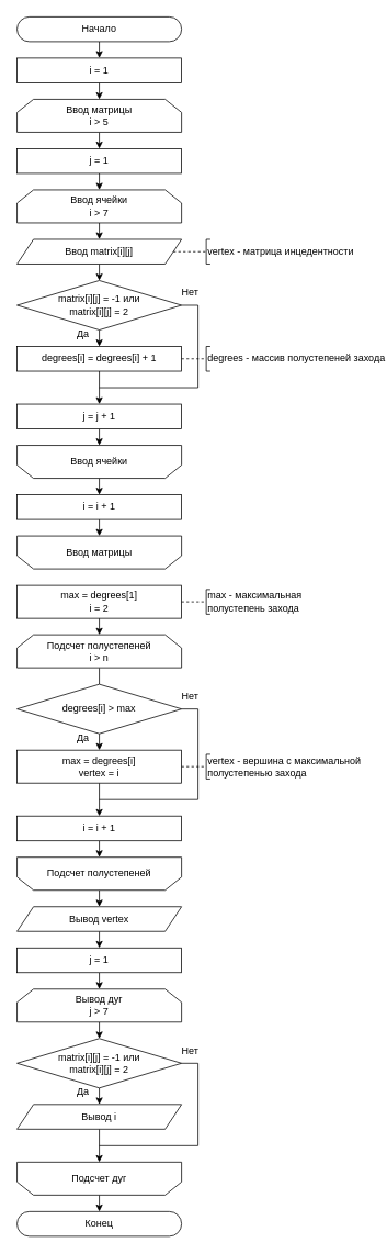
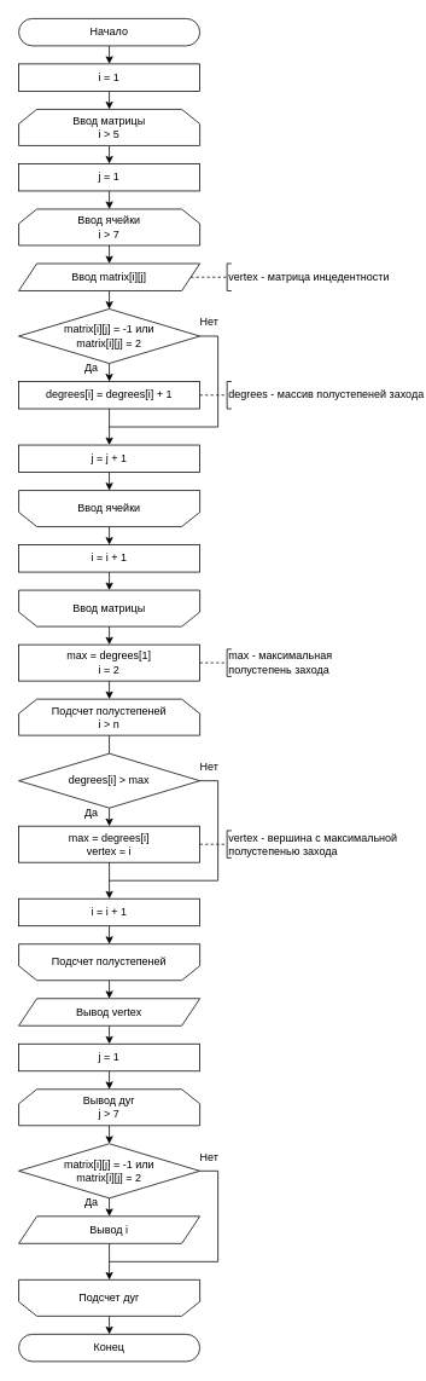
  <mxCell id="0" />
  <mxCell id="1" parent="0" />
  <mxCell id="2" style="edgeStyle=none;html=1;" edge="1" parent="1" source="3" target="5"><mxGeometry relative="1" as="geometry" /></mxCell>
  <mxCell id="3" value="Начало" style="rounded=1;whiteSpace=wrap;html=1;arcSize=50;" vertex="1" parent="1"><mxGeometry x="20" y="20" width="200" height="30" as="geometry" /></mxCell>
  <mxCell id="4" style="edgeStyle=none;html=1;" edge="1" parent="1" source="5" target="7"><mxGeometry relative="1" as="geometry" /></mxCell>
  <mxCell id="5" value="i = 1" style="rounded=0;whiteSpace=wrap;html=1;" vertex="1" parent="1"><mxGeometry x="20" y="70" width="200" height="30" as="geometry" /></mxCell>
  <mxCell id="6" style="edgeStyle=none;html=1;" edge="1" parent="1" source="7" target="9"><mxGeometry relative="1" as="geometry" /></mxCell>
  <mxCell id="7" value="Ввод матрицы&lt;br&gt;&lt;div&gt;&lt;font style=&quot;color: rgb(0, 0, 0);&quot;&gt;i &amp;gt; 5&lt;/font&gt;&lt;/div&gt;" style="shape=loopLimit;whiteSpace=wrap;html=1;" vertex="1" parent="1"><mxGeometry x="20" y="120" width="200" height="40" as="geometry" /></mxCell>
  <mxCell id="8" style="edgeStyle=none;html=1;" edge="1" parent="1" source="9" target="27"><mxGeometry relative="1" as="geometry" /></mxCell>
  <mxCell id="9" value="j = 1" style="rounded=0;whiteSpace=wrap;html=1;" vertex="1" parent="1"><mxGeometry x="20" y="180" width="200" height="30" as="geometry" /></mxCell>
  <mxCell id="10" style="edgeStyle=none;html=1;" edge="1" parent="1" source="11" target="15"><mxGeometry relative="1" as="geometry" /></mxCell>
  <mxCell id="11" value="Ввод matrix[i][j]" style="shape=parallelogram;perimeter=parallelogramPerimeter;whiteSpace=wrap;html=1;fixedSize=1;" vertex="1" parent="1"><mxGeometry x="20" y="290" width="200" height="30" as="geometry" /></mxCell>
  <mxCell id="12" value="vertex - матрица инцедентности" style="strokeWidth=1;html=1;shape=mxgraph.flowchart.annotation_1;align=left;pointerEvents=1;" vertex="1" parent="1"><mxGeometry x="250" y="290" width="5" height="30" as="geometry" /></mxCell>
  <mxCell id="13" value="" style="endArrow=none;html=1;rounded=0;entryX=0;entryY=0.5;entryDx=0;entryDy=0;entryPerimeter=0;dashed=1;" edge="1" parent="1" target="12"><mxGeometry width="50" height="50" relative="1" as="geometry"><mxPoint x="210" y="305" as="sourcePoint" /><mxPoint x="300" y="295" as="targetPoint" /></mxGeometry></mxCell>
  <mxCell id="14" style="edgeStyle=none;html=1;" edge="1" parent="1" source="15" target="17"><mxGeometry relative="1" as="geometry" /></mxCell>
  <mxCell id="15" value="matrix[i][j] = -1 или&lt;div&gt;&lt;font style=&quot;color: rgb(0, 0, 0);&quot;&gt;matrix[i][j] = 2&lt;/font&gt;&lt;/div&gt;" style="rhombus;whiteSpace=wrap;html=1;" vertex="1" parent="1"><mxGeometry x="20" y="340" width="200" height="60" as="geometry" /></mxCell>
  <mxCell id="16" style="edgeStyle=none;html=1;" edge="1" parent="1" source="17" target="21"><mxGeometry relative="1" as="geometry" /></mxCell>
  <mxCell id="17" value="degrees[i] = degrees[i] + 1" style="rounded=0;whiteSpace=wrap;html=1;" vertex="1" parent="1"><mxGeometry x="20" y="420" width="200" height="30" as="geometry" /></mxCell>
  <mxCell id="18" value="&lt;span style=&quot;color: rgb(0, 0, 0); text-align: center; text-wrap-mode: wrap;&quot;&gt;degrees&lt;/span&gt;&amp;nbsp;- массив полустепеней захода" style="strokeWidth=1;html=1;shape=mxgraph.flowchart.annotation_1;align=left;pointerEvents=1;" vertex="1" parent="1"><mxGeometry x="250" y="420" width="5" height="30" as="geometry" /></mxCell>
  <mxCell id="19" value="" style="endArrow=none;html=1;rounded=0;entryX=0;entryY=0.5;entryDx=0;entryDy=0;entryPerimeter=0;dashed=1;" edge="1" parent="1" target="18"><mxGeometry width="50" height="50" relative="1" as="geometry"><mxPoint x="220" y="435" as="sourcePoint" /><mxPoint x="300" y="425" as="targetPoint" /></mxGeometry></mxCell>
  <mxCell id="20" style="edgeStyle=none;html=1;" edge="1" parent="1" source="21" target="29"><mxGeometry relative="1" as="geometry" /></mxCell>
  <mxCell id="21" value="j = j + 1" style="rounded=0;whiteSpace=wrap;html=1;" vertex="1" parent="1"><mxGeometry x="20" y="490" width="200" height="30" as="geometry" /></mxCell>
  <mxCell id="22" value="" style="endArrow=none;html=1;entryX=0;entryY=0.5;entryDx=0;entryDy=0;" edge="1" parent="1"><mxGeometry width="50" height="50" relative="1" as="geometry"><mxPoint x="120" y="470" as="sourcePoint" /><mxPoint x="240" y="470" as="targetPoint" /></mxGeometry></mxCell>
  <mxCell id="23" value="" style="endArrow=none;html=1;" edge="1" parent="1"><mxGeometry width="50" height="50" relative="1" as="geometry"><mxPoint x="240" y="470" as="sourcePoint" /><mxPoint x="240" y="370" as="targetPoint" /></mxGeometry></mxCell>
  <mxCell id="24" value="Да" style="text;html=1;align=center;verticalAlign=middle;resizable=0;points=[];autosize=1;strokeColor=none;fillColor=none;" vertex="1" parent="1"><mxGeometry x="80" y="390" width="40" height="30" as="geometry" /></mxCell>
  <mxCell id="25" value="Нет" style="text;html=1;align=center;verticalAlign=middle;resizable=0;points=[];autosize=1;strokeColor=none;fillColor=none;" vertex="1" parent="1"><mxGeometry x="210" y="340" width="40" height="30" as="geometry" /></mxCell>
  <mxCell id="26" style="edgeStyle=none;html=1;" edge="1" parent="1" source="27" target="11"><mxGeometry relative="1" as="geometry" /></mxCell>
  <mxCell id="27" value="Ввод ячейки&lt;br&gt;&lt;div&gt;&lt;font style=&quot;color: rgb(0, 0, 0);&quot;&gt;i &amp;gt; 7&lt;/font&gt;&lt;/div&gt;" style="shape=loopLimit;whiteSpace=wrap;html=1;" vertex="1" parent="1"><mxGeometry x="20" y="230" width="200" height="40" as="geometry" /></mxCell>
  <mxCell id="28" style="edgeStyle=none;html=1;" edge="1" parent="1" source="29" target="31"><mxGeometry relative="1" as="geometry" /></mxCell>
  <mxCell id="29" value="&lt;span style=&quot;color: rgb(0, 0, 0);&quot;&gt;Ввод ячейки&lt;/span&gt;" style="shape=loopLimit;whiteSpace=wrap;html=1;direction=west;" vertex="1" parent="1"><mxGeometry x="20" y="540" width="200" height="40" as="geometry" /></mxCell>
  <mxCell id="30" style="edgeStyle=none;html=1;" edge="1" parent="1" source="31" target="33"><mxGeometry relative="1" as="geometry" /></mxCell>
  <mxCell id="31" value="i = i + 1" style="rounded=0;whiteSpace=wrap;html=1;" vertex="1" parent="1"><mxGeometry x="20" y="600" width="200" height="30" as="geometry" /></mxCell>
+ <mxCell id="32" style="edgeStyle=none;html=1;" edge="1" parent="1" source="33" target="35"><mxGeometry relative="1" as="geometry" /></mxCell>
  <mxCell id="33" value="&lt;span style=&quot;color: rgb(0, 0, 0);&quot;&gt;Ввод матрицы&lt;/span&gt;" style="shape=loopLimit;whiteSpace=wrap;html=1;direction=west;" vertex="1" parent="1"><mxGeometry x="20" y="650" width="200" height="40" as="geometry" /></mxCell>
  <mxCell id="34" style="edgeStyle=none;html=1;" edge="1" parent="1" source="35" target="37"><mxGeometry relative="1" as="geometry" /></mxCell>
  <mxCell id="35" value="max = degrees[1]&lt;div&gt;&lt;font style=&quot;color: rgb(0, 0, 0);&quot;&gt;i = 2&lt;/font&gt;&lt;/div&gt;" style="rounded=0;whiteSpace=wrap;html=1;" vertex="1" parent="1"><mxGeometry x="20" y="710" width="200" height="40" as="geometry" /></mxCell>
  <mxCell id="36" style="edgeStyle=none;html=1;endArrow=none;" edge="1" parent="1" source="37" target="39"><mxGeometry relative="1" as="geometry" /></mxCell>
  <mxCell id="37" value="Подсчет полустепеней&lt;div&gt;&lt;font style=&quot;color: rgb(0, 0, 0);&quot;&gt;i &amp;gt; n&lt;/font&gt;&lt;/div&gt;" style="shape=loopLimit;whiteSpace=wrap;html=1;" vertex="1" parent="1"><mxGeometry x="20" y="770" width="200" height="40" as="geometry" /></mxCell>
  <mxCell id="38" style="edgeStyle=none;html=1;" edge="1" parent="1" source="39" target="41"><mxGeometry relative="1" as="geometry" /></mxCell>
  <mxCell id="39" value="degrees[i] &amp;gt; max" style="rhombus;whiteSpace=wrap;html=1;" vertex="1" parent="1"><mxGeometry x="20" y="830" width="200" height="60" as="geometry" /></mxCell>
  <mxCell id="40" style="edgeStyle=none;html=1;" edge="1" parent="1" source="41" target="51"><mxGeometry relative="1" as="geometry" /></mxCell>
  <mxCell id="41" value="max = degrees[i]&lt;div&gt;&lt;font style=&quot;color: rgb(0, 0, 0);&quot;&gt;vertex = i&lt;/font&gt;&lt;/div&gt;" style="rounded=0;whiteSpace=wrap;html=1;" vertex="1" parent="1"><mxGeometry x="20" y="910" width="200" height="40" as="geometry" /></mxCell>
  <mxCell id="42" value="Да" style="text;html=1;align=center;verticalAlign=middle;resizable=0;points=[];autosize=1;strokeColor=none;fillColor=none;" vertex="1" parent="1"><mxGeometry x="80" y="880" width="40" height="30" as="geometry" /></mxCell>
  <mxCell id="43" style="edgeStyle=none;html=1;" edge="1" parent="1" source="44" target="56"><mxGeometry relative="1" as="geometry" /></mxCell>
  <mxCell id="44" value="&lt;span style=&quot;color: rgb(0, 0, 0);&quot;&gt;Подсчет полустепеней&lt;/span&gt;" style="shape=loopLimit;whiteSpace=wrap;html=1;direction=west;" vertex="1" parent="1"><mxGeometry x="20" y="1040" width="200" height="40" as="geometry" /></mxCell>
  <mxCell id="45" value="" style="endArrow=none;html=1;exitX=1;exitY=0.5;exitDx=0;exitDy=0;" edge="1" parent="1" source="39"><mxGeometry width="50" height="50" relative="1" as="geometry"><mxPoint x="150" y="970" as="sourcePoint" /><mxPoint x="240" y="860" as="targetPoint" /></mxGeometry></mxCell>
  <mxCell id="46" value="" style="endArrow=none;html=1;exitX=1;exitY=0.5;exitDx=0;exitDy=0;" edge="1" parent="1"><mxGeometry width="50" height="50" relative="1" as="geometry"><mxPoint x="120" y="970" as="sourcePoint" /><mxPoint x="240" y="970" as="targetPoint" /></mxGeometry></mxCell>
  <mxCell id="47" value="" style="endArrow=none;html=1;" edge="1" parent="1"><mxGeometry width="50" height="50" relative="1" as="geometry"><mxPoint x="240" y="860" as="sourcePoint" /><mxPoint x="240" y="970" as="targetPoint" /></mxGeometry></mxCell>
  <mxCell id="48" value="vertex - вершина с максимальной&amp;nbsp;&lt;div&gt;&lt;font style=&quot;color: rgb(0, 0, 0);&quot;&gt;полустепенью захода&lt;/font&gt;&lt;/div&gt;" style="strokeWidth=1;html=1;shape=mxgraph.flowchart.annotation_1;align=left;pointerEvents=1;" vertex="1" parent="1"><mxGeometry x="250" y="915" width="5" height="30" as="geometry" /></mxCell>
  <mxCell id="49" value="" style="endArrow=none;html=1;rounded=0;entryX=0;entryY=0.5;entryDx=0;entryDy=0;entryPerimeter=0;dashed=1;" edge="1" parent="1" target="48"><mxGeometry width="50" height="50" relative="1" as="geometry"><mxPoint x="220" y="930" as="sourcePoint" /><mxPoint x="300" y="920" as="targetPoint" /></mxGeometry></mxCell>
  <mxCell id="50" style="edgeStyle=none;html=1;" edge="1" parent="1" source="51" target="44"><mxGeometry relative="1" as="geometry" /></mxCell>
  <mxCell id="51" value="i = i + 1" style="rounded=0;whiteSpace=wrap;html=1;" vertex="1" parent="1"><mxGeometry x="20" y="990" width="200" height="30" as="geometry" /></mxCell>
  <mxCell id="52" value="Нет" style="text;html=1;align=center;verticalAlign=middle;resizable=0;points=[];autosize=1;strokeColor=none;fillColor=none;" vertex="1" parent="1"><mxGeometry x="210" y="830" width="40" height="30" as="geometry" /></mxCell>
  <mxCell id="53" value="max - максимальная&lt;div&gt;&lt;font style=&quot;color: rgb(0, 0, 0);&quot;&gt;полустепень захода&lt;/font&gt;&lt;/div&gt;" style="strokeWidth=1;html=1;shape=mxgraph.flowchart.annotation_1;align=left;pointerEvents=1;" vertex="1" parent="1"><mxGeometry x="250" y="715" width="5" height="30" as="geometry" /></mxCell>
  <mxCell id="54" value="" style="endArrow=none;html=1;rounded=0;entryX=0;entryY=0.5;entryDx=0;entryDy=0;entryPerimeter=0;dashed=1;" edge="1" parent="1" target="53"><mxGeometry width="50" height="50" relative="1" as="geometry"><mxPoint x="220" y="730" as="sourcePoint" /><mxPoint x="300" y="720" as="targetPoint" /></mxGeometry></mxCell>
  <mxCell id="55" style="edgeStyle=none;html=1;" edge="1" parent="1" source="56" target="58"><mxGeometry relative="1" as="geometry" /></mxCell>
  <mxCell id="56" value="Вывод vertex" style="shape=parallelogram;perimeter=parallelogramPerimeter;whiteSpace=wrap;html=1;fixedSize=1;" vertex="1" parent="1"><mxGeometry x="20" y="1100" width="200" height="30" as="geometry" /></mxCell>
  <mxCell id="57" style="edgeStyle=none;html=1;" edge="1" parent="1" source="58" target="60"><mxGeometry relative="1" as="geometry" /></mxCell>
  <mxCell id="58" value="j = 1" style="rounded=0;whiteSpace=wrap;html=1;" vertex="1" parent="1"><mxGeometry x="20" y="1150" width="200" height="30" as="geometry" /></mxCell>
  <mxCell id="59" style="edgeStyle=none;html=1;" edge="1" parent="1" source="60" target="62"><mxGeometry relative="1" as="geometry" /></mxCell>
  <mxCell id="60" value="Вывод дуг&lt;br&gt;&lt;div&gt;&lt;font style=&quot;color: rgb(0, 0, 0);&quot;&gt;j &amp;gt; 7&lt;/font&gt;&lt;/div&gt;" style="shape=loopLimit;whiteSpace=wrap;html=1;" vertex="1" parent="1"><mxGeometry x="20" y="1200" width="200" height="40" as="geometry" /></mxCell>
  <mxCell id="61" style="edgeStyle=none;html=1;" edge="1" parent="1" source="62" target="64"><mxGeometry relative="1" as="geometry" /></mxCell>
  <mxCell id="62" value="matrix[i][j] = -1 или&lt;div&gt;&lt;font style=&quot;color: rgb(0, 0, 0);&quot;&gt;matrix[i][j] = 2&lt;/font&gt;&lt;/div&gt;" style="rhombus;whiteSpace=wrap;html=1;" vertex="1" parent="1"><mxGeometry x="20" y="1260" width="200" height="60" as="geometry" /></mxCell>
  <mxCell id="63" style="edgeStyle=none;html=1;" edge="1" parent="1" source="64" target="68"><mxGeometry relative="1" as="geometry" /></mxCell>
  <mxCell id="64" value="Вывод i" style="shape=parallelogram;perimeter=parallelogramPerimeter;whiteSpace=wrap;html=1;fixedSize=1;" vertex="1" parent="1"><mxGeometry x="20" y="1340" width="200" height="30" as="geometry" /></mxCell>
  <mxCell id="65" value="Да" style="text;html=1;align=center;verticalAlign=middle;resizable=0;points=[];autosize=1;strokeColor=none;fillColor=none;" vertex="1" parent="1"><mxGeometry x="80" y="1310" width="40" height="30" as="geometry" /></mxCell>
  <mxCell id="66" value="" style="endArrow=none;html=1;exitX=1;exitY=0.5;exitDx=0;exitDy=0;" edge="1" parent="1" source="15"><mxGeometry width="50" height="50" relative="1" as="geometry"><mxPoint x="220" y="410" as="sourcePoint" /><mxPoint x="240" y="370" as="targetPoint" /></mxGeometry></mxCell>
  <mxCell id="67" style="edgeStyle=none;html=1;" edge="1" parent="1" source="68" target="73"><mxGeometry relative="1" as="geometry" /></mxCell>
  <mxCell id="68" value="&lt;span style=&quot;color: rgb(0, 0, 0);&quot;&gt;Подсчет дуг&lt;/span&gt;" style="shape=loopLimit;whiteSpace=wrap;html=1;direction=west;" vertex="1" parent="1"><mxGeometry x="20" y="1410" width="200" height="40" as="geometry" /></mxCell>
  <mxCell id="69" value="" style="endArrow=none;html=1;" edge="1" parent="1"><mxGeometry width="50" height="50" relative="1" as="geometry"><mxPoint x="120" y="1390" as="sourcePoint" /><mxPoint x="240" y="1390" as="targetPoint" /></mxGeometry></mxCell>
  <mxCell id="70" value="" style="endArrow=none;html=1;exitX=1;exitY=0.5;exitDx=0;exitDy=0;" edge="1" parent="1" source="62"><mxGeometry width="50" height="50" relative="1" as="geometry"><mxPoint x="230" y="1300" as="sourcePoint" /><mxPoint x="240" y="1290" as="targetPoint" /></mxGeometry></mxCell>
  <mxCell id="71" value="" style="endArrow=none;html=1;" edge="1" parent="1"><mxGeometry width="50" height="50" relative="1" as="geometry"><mxPoint x="240" y="1390" as="sourcePoint" /><mxPoint x="240" y="1290" as="targetPoint" /></mxGeometry></mxCell>
  <mxCell id="72" value="Нет" style="text;html=1;align=center;verticalAlign=middle;resizable=0;points=[];autosize=1;strokeColor=none;fillColor=none;" vertex="1" parent="1"><mxGeometry x="210" y="1260" width="40" height="30" as="geometry" /></mxCell>
  <mxCell id="73" value="Конец" style="rounded=1;whiteSpace=wrap;html=1;arcSize=50;" vertex="1" parent="1"><mxGeometry x="20" y="1470" width="200" height="30" as="geometry" /></mxCell>
